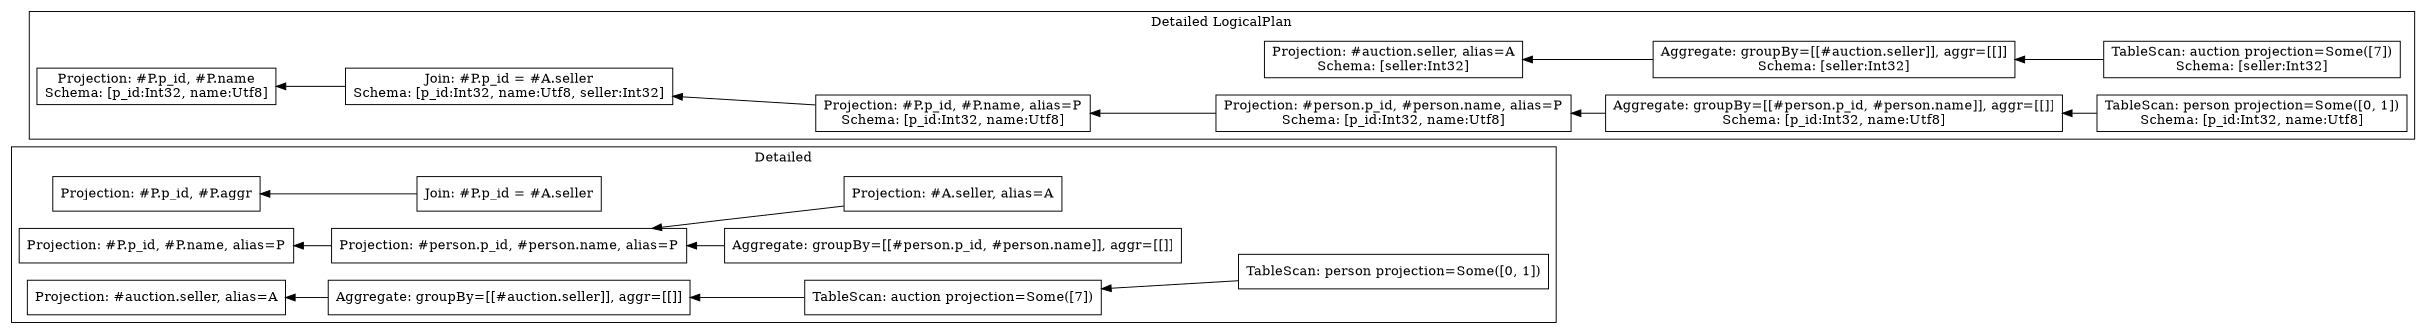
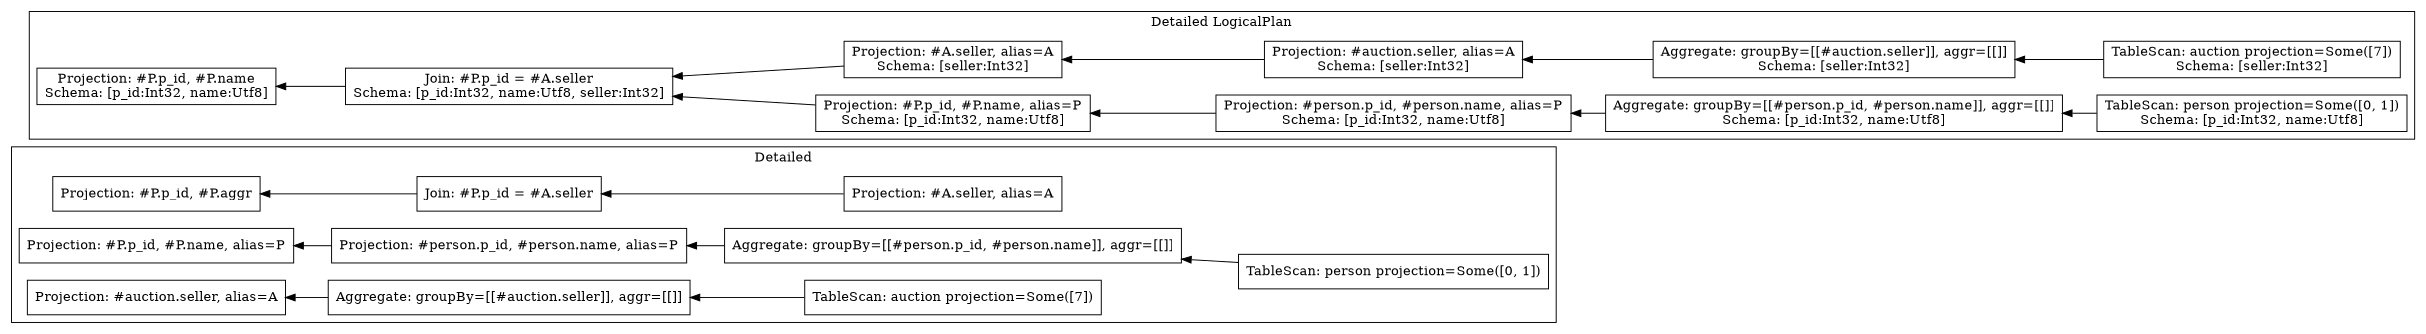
  digraph {
    rankdir=LR
    node [shape=box]
    edge [arrowhead=none arrowtail=normal dir=back]
    n1 [label="Projection: #P.p_id, #P.aggr"]
    n2 [label="Join: #P.p_id = #A.seller"]
    n3 [label="Projection: #P.p_id, #P.name, alias=P"]
    n4 [label="Projection: #A.seller, alias=A"]
    n5 [label="Projection: #person.p_id, #person.name, alias=P"]
    n6 [label="Aggregate: groupBy=[[#person.p_id, #person.name]], aggr=[[]]"]
    n7 [label="TableScan: person projection=Some([0, 1])"]
    n8 [label="Projection: #auction.seller, alias=A"]
    n9 [label="Aggregate: groupBy=[[#auction.seller]], aggr=[[]]"]
    n10 [label="TableScan: auction projection=Some([7])"]
    n11 [label="Projection: #P.p_id, #P.name\nSchema: [p_id:Int32, name:Utf8]"]
    n12 [label="Join: #P.p_id = #A.seller\nSchema: [p_id:Int32, name:Utf8, seller:Int32]"]
    n13 [label="Projection: #P.p_id, #P.name, alias=P\nSchema: [p_id:Int32, name:Utf8]"]
+   n14 [label="Projection: #A.seller, alias=A\nSchema: [seller:Int32]"]
    n15 [label="Projection: #person.p_id, #person.name, alias=P\nSchema: [p_id:Int32, name:Utf8]"]
    n16 [label="Aggregate: groupBy=[[#person.p_id, #person.name]], aggr=[[]]\nSchema: [p_id:Int32, name:Utf8]"]
    n17 [label="TableScan: person projection=Some([0, 1])\nSchema: [p_id:Int32, name:Utf8]"]
    n18 [label="Projection: #auction.seller, alias=A\nSchema: [seller:Int32]"]
    n19 [label="Aggregate: groupBy=[[#auction.seller]], aggr=[[]]\nSchema: [seller:Int32]"]
    n20 [label="TableScan: auction projection=Some([7])\nSchema: [seller:Int32]"]
    subgraph cluster_1 {
      label=Detailed
      n1
      n2
      n3
      n4
      n5
      n6
      n7
      n8
      n9
      n10
    }
    subgraph cluster_2 {
      label="Detailed LogicalPlan"
      n11
      n12
      n13
+     n14
      n15
      n16
      n17
      n18
      n19
      n20
    }
    n1 -> n2
-   n5 -> n4
+   n2 -> n4
    n3 -> n5
    n5 -> n6
-   n10 -> n7
+   n6 -> n7
    n8 -> n9
    n9 -> n10
    n11 -> n12
    n12 -> n13
+   n12 -> n14
    n13 -> n15
+   n14 -> n18
    n15 -> n16
    n16 -> n17
    n18 -> n19
    n19 -> n20
  }
